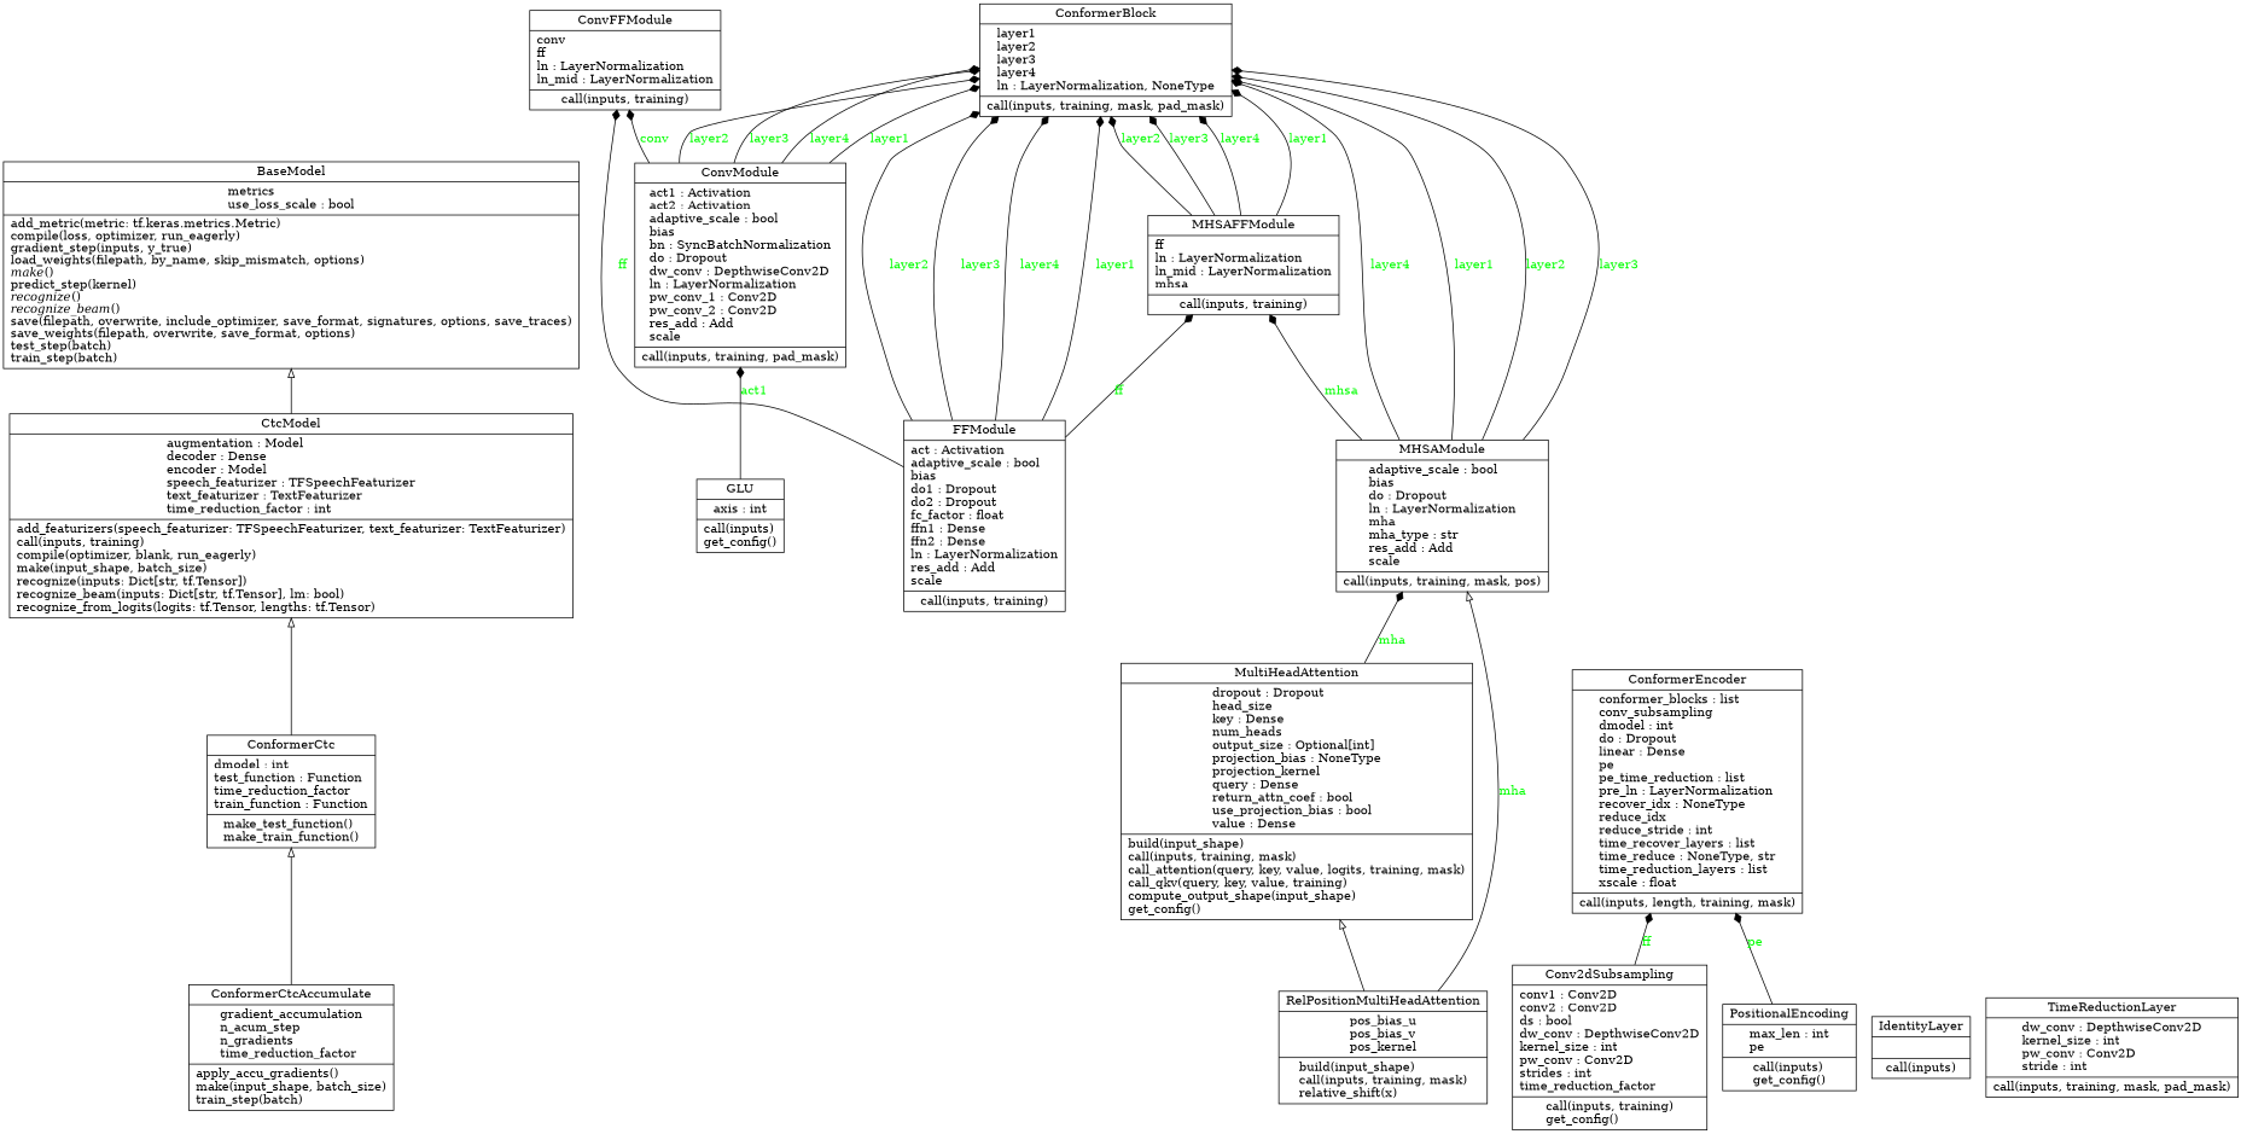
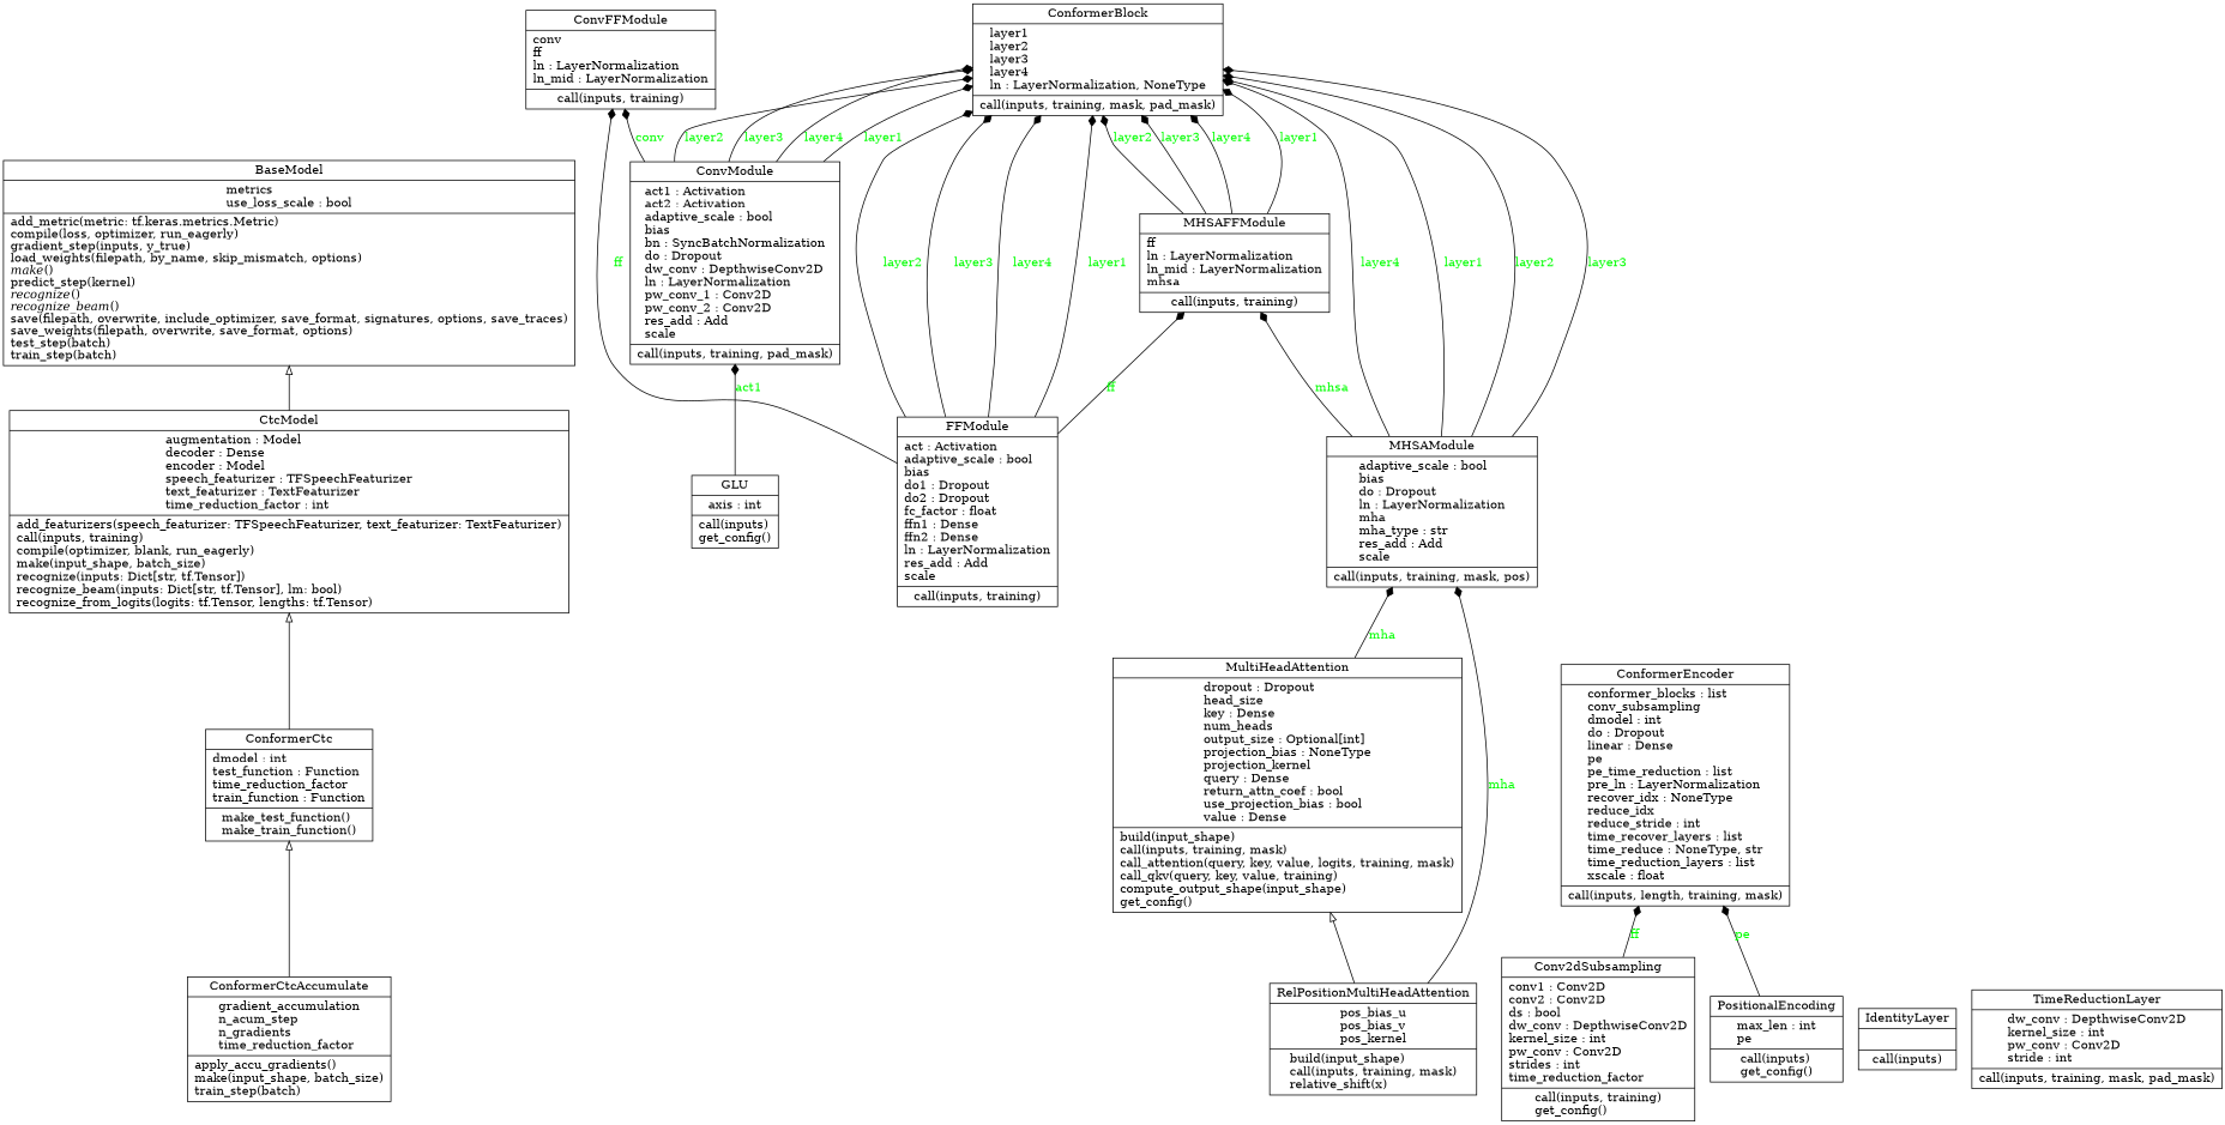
  digraph {
    rankdir=BT
    node [color=black fontcolor=black shape=record style=solid]
    edge [arrowhead=diamond arrowtail=none fontcolor=green style=solid]
    n1 [label=<{BaseModel|metrics<br ALIGN="LEFT"/>use_loss_scale : bool<br ALIGN="LEFT"/>|add_metric(metric: tf.keras.metrics.Metric)<br ALIGN="LEFT"/>compile(loss, optimizer, run_eagerly)<br ALIGN="LEFT"/>gradient_step(inputs, y_true)<br ALIGN="LEFT"/>load_weights(filepath, by_name, skip_mismatch, options)<br ALIGN="LEFT"/><I>make</I>()<br ALIGN="LEFT"/>predict_step(kernel)<br ALIGN="LEFT"/><I>recognize</I>()<br ALIGN="LEFT"/><I>recognize_beam</I>()<br ALIGN="LEFT"/>save(filepath, overwrite, include_optimizer, save_format, signatures, options, save_traces)<br ALIGN="LEFT"/>save_weights(filepath, overwrite, save_format, options)<br ALIGN="LEFT"/>test_step(batch)<br ALIGN="LEFT"/>train_step(batch)<br ALIGN="LEFT"/>}>]
    n2 [label=<{ConformerBlock|layer1<br ALIGN="LEFT"/>layer2<br ALIGN="LEFT"/>layer3<br ALIGN="LEFT"/>layer4<br ALIGN="LEFT"/>ln : LayerNormalization, NoneType<br ALIGN="LEFT"/>|call(inputs, training, mask, pad_mask)<br ALIGN="LEFT"/>}>]
    n3 [label=<{ConformerCtc|dmodel : int<br ALIGN="LEFT"/>test_function : Function<br ALIGN="LEFT"/>time_reduction_factor<br ALIGN="LEFT"/>train_function : Function<br ALIGN="LEFT"/>|make_test_function()<br ALIGN="LEFT"/>make_train_function()<br ALIGN="LEFT"/>}>]
    n4 [label=<{CtcModel|augmentation : Model<br ALIGN="LEFT"/>decoder : Dense<br ALIGN="LEFT"/>encoder : Model<br ALIGN="LEFT"/>speech_featurizer : TFSpeechFeaturizer<br ALIGN="LEFT"/>text_featurizer : TextFeaturizer<br ALIGN="LEFT"/>time_reduction_factor : int<br ALIGN="LEFT"/>|add_featurizers(speech_featurizer: TFSpeechFeaturizer, text_featurizer: TextFeaturizer)<br ALIGN="LEFT"/>call(inputs, training)<br ALIGN="LEFT"/>compile(optimizer, blank, run_eagerly)<br ALIGN="LEFT"/>make(input_shape, batch_size)<br ALIGN="LEFT"/>recognize(inputs: Dict[str, tf.Tensor])<br ALIGN="LEFT"/>recognize_beam(inputs: Dict[str, tf.Tensor], lm: bool)<br ALIGN="LEFT"/>recognize_from_logits(logits: tf.Tensor, lengths: tf.Tensor)<br ALIGN="LEFT"/>}>]
    n5 [label=<{ConformerCtcAccumulate|gradient_accumulation<br ALIGN="LEFT"/>n_acum_step<br ALIGN="LEFT"/>n_gradients<br ALIGN="LEFT"/>time_reduction_factor<br ALIGN="LEFT"/>|apply_accu_gradients()<br ALIGN="LEFT"/>make(input_shape, batch_size)<br ALIGN="LEFT"/>train_step(batch)<br ALIGN="LEFT"/>}>]
    n6 [label=<{ConformerEncoder|conformer_blocks : list<br ALIGN="LEFT"/>conv_subsampling<br ALIGN="LEFT"/>dmodel : int<br ALIGN="LEFT"/>do : Dropout<br ALIGN="LEFT"/>linear : Dense<br ALIGN="LEFT"/>pe<br ALIGN="LEFT"/>pe_time_reduction : list<br ALIGN="LEFT"/>pre_ln : LayerNormalization<br ALIGN="LEFT"/>recover_idx : NoneType<br ALIGN="LEFT"/>reduce_idx<br ALIGN="LEFT"/>reduce_stride : int<br ALIGN="LEFT"/>time_recover_layers : list<br ALIGN="LEFT"/>time_reduce : NoneType, str<br ALIGN="LEFT"/>time_reduction_layers : list<br ALIGN="LEFT"/>xscale : float<br ALIGN="LEFT"/>|call(inputs, length, training, mask)<br ALIGN="LEFT"/>}>]
    n7 [label=<{Conv2dSubsampling|conv1 : Conv2D<br ALIGN="LEFT"/>conv2 : Conv2D<br ALIGN="LEFT"/>ds : bool<br ALIGN="LEFT"/>dw_conv : DepthwiseConv2D<br ALIGN="LEFT"/>kernel_size : int<br ALIGN="LEFT"/>pw_conv : Conv2D<br ALIGN="LEFT"/>strides : int<br ALIGN="LEFT"/>time_reduction_factor<br ALIGN="LEFT"/>|call(inputs, training)<br ALIGN="LEFT"/>get_config()<br ALIGN="LEFT"/>}>]
    n8 [label=<{ConvFFModule|conv<br ALIGN="LEFT"/>ff<br ALIGN="LEFT"/>ln : LayerNormalization<br ALIGN="LEFT"/>ln_mid : LayerNormalization<br ALIGN="LEFT"/>|call(inputs, training)<br ALIGN="LEFT"/>}>]
    n9 [label=<{ConvModule|act1 : Activation<br ALIGN="LEFT"/>act2 : Activation<br ALIGN="LEFT"/>adaptive_scale : bool<br ALIGN="LEFT"/>bias<br ALIGN="LEFT"/>bn : SyncBatchNormalization<br ALIGN="LEFT"/>do : Dropout<br ALIGN="LEFT"/>dw_conv : DepthwiseConv2D<br ALIGN="LEFT"/>ln : LayerNormalization<br ALIGN="LEFT"/>pw_conv_1 : Conv2D<br ALIGN="LEFT"/>pw_conv_2 : Conv2D<br ALIGN="LEFT"/>res_add : Add<br ALIGN="LEFT"/>scale<br ALIGN="LEFT"/>|call(inputs, training, pad_mask)<br ALIGN="LEFT"/>}>]
    n10 [label=<{FFModule|act : Activation<br ALIGN="LEFT"/>adaptive_scale : bool<br ALIGN="LEFT"/>bias<br ALIGN="LEFT"/>do1 : Dropout<br ALIGN="LEFT"/>do2 : Dropout<br ALIGN="LEFT"/>fc_factor : float<br ALIGN="LEFT"/>ffn1 : Dense<br ALIGN="LEFT"/>ffn2 : Dense<br ALIGN="LEFT"/>ln : LayerNormalization<br ALIGN="LEFT"/>res_add : Add<br ALIGN="LEFT"/>scale<br ALIGN="LEFT"/>|call(inputs, training)<br ALIGN="LEFT"/>}>]
    n11 [label=<{MHSAFFModule|ff<br ALIGN="LEFT"/>ln : LayerNormalization<br ALIGN="LEFT"/>ln_mid : LayerNormalization<br ALIGN="LEFT"/>mhsa<br ALIGN="LEFT"/>|call(inputs, training)<br ALIGN="LEFT"/>}>]
    n12 [label=<{GLU|axis : int<br ALIGN="LEFT"/>|call(inputs)<br ALIGN="LEFT"/>get_config()<br ALIGN="LEFT"/>}>]
    n13 [label=<{IdentityLayer|<br ALIGN="LEFT"/>|call(inputs)<br ALIGN="LEFT"/>}>]
    n14 [label=<{MHSAModule|adaptive_scale : bool<br ALIGN="LEFT"/>bias<br ALIGN="LEFT"/>do : Dropout<br ALIGN="LEFT"/>ln : LayerNormalization<br ALIGN="LEFT"/>mha<br ALIGN="LEFT"/>mha_type : str<br ALIGN="LEFT"/>res_add : Add<br ALIGN="LEFT"/>scale<br ALIGN="LEFT"/>|call(inputs, training, mask, pos)<br ALIGN="LEFT"/>}>]
    n15 [label=<{MultiHeadAttention|dropout : Dropout<br ALIGN="LEFT"/>head_size<br ALIGN="LEFT"/>key : Dense<br ALIGN="LEFT"/>num_heads<br ALIGN="LEFT"/>output_size : Optional[int]<br ALIGN="LEFT"/>projection_bias : NoneType<br ALIGN="LEFT"/>projection_kernel<br ALIGN="LEFT"/>query : Dense<br ALIGN="LEFT"/>return_attn_coef : bool<br ALIGN="LEFT"/>use_projection_bias : bool<br ALIGN="LEFT"/>value : Dense<br ALIGN="LEFT"/>|build(input_shape)<br ALIGN="LEFT"/>call(inputs, training, mask)<br ALIGN="LEFT"/>call_attention(query, key, value, logits, training, mask)<br ALIGN="LEFT"/>call_qkv(query, key, value, training)<br ALIGN="LEFT"/>compute_output_shape(input_shape)<br ALIGN="LEFT"/>get_config()<br ALIGN="LEFT"/>}>]
    n16 [label=<{PositionalEncoding|max_len : int<br ALIGN="LEFT"/>pe<br ALIGN="LEFT"/>|call(inputs)<br ALIGN="LEFT"/>get_config()<br ALIGN="LEFT"/>}>]
    n17 [label=<{RelPositionMultiHeadAttention|pos_bias_u<br ALIGN="LEFT"/>pos_bias_v<br ALIGN="LEFT"/>pos_kernel<br ALIGN="LEFT"/>|build(input_shape)<br ALIGN="LEFT"/>call(inputs, training, mask)<br ALIGN="LEFT"/>relative_shift(x)<br ALIGN="LEFT"/>}>]
    n18 [label=<{TimeReductionLayer|dw_conv : DepthwiseConv2D<br ALIGN="LEFT"/>kernel_size : int<br ALIGN="LEFT"/>pw_conv : Conv2D<br ALIGN="LEFT"/>stride : int<br ALIGN="LEFT"/>|call(inputs, training, mask, pad_mask)<br ALIGN="LEFT"/>}>]
    n3 -> n4 [arrowhead=empty fontcolor="" style=""]
    n4 -> n1 [arrowhead=empty fontcolor="" style=""]
    n5 -> n3 [arrowhead=empty fontcolor="" style=""]
    n7 -> n6 [label=ff]
    n9 -> n2 [label=layer1]
    n9 -> n2 [label=layer2]
    n9 -> n2 [label=layer3]
    n9 -> n2 [label=layer4]
    n9 -> n8 [label=conv]
    n10 -> n2 [label=layer1]
    n10 -> n2 [label=layer2]
    n10 -> n2 [label=layer3]
    n10 -> n2 [label=layer4]
    n10 -> n8 [label=ff]
    n10 -> n11 [label=ff]
    n11 -> n2 [label=layer1]
    n11 -> n2 [label=layer2]
    n11 -> n2 [label=layer3]
    n11 -> n2 [label=layer4]
    n12 -> n9 [label=act1]
    n14 -> n2 [label=layer1]
    n14 -> n2 [label=layer2]
    n14 -> n2 [label=layer3]
    n14 -> n2 [label=layer4]
    n14 -> n11 [label=mhsa]
    n15 -> n14 [label=mha]
    n16 -> n6 [label=pe]
-   n17 -> n14 [arrowhead=empty label=mha]
+   n17 -> n14 [label=mha]
    n17 -> n15 [arrowhead=empty fontcolor="" style=""]
  }
